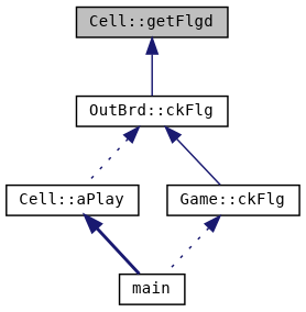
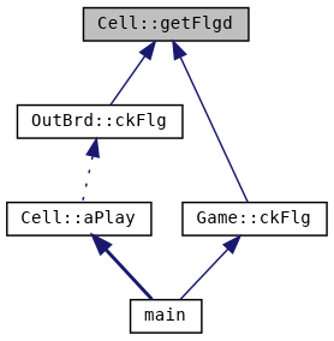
  digraph {
    fontname="DejaVu Sans Mono"
    rankdir=TB
    node [color=black fillcolor=white fontname="DejaVu Sans Mono" fontsize=10 shape=record style=filled]
    edge [color=midnightblue dir=back fontname="DejaVu Sans Mono" fontsize=10 labelfontname=Helvetica labelfontsize=10 style=solid]
    n1 [fillcolor=grey75 fontcolor=black height=0.2 label="Cell::getFlgd" width=0.4]
    n2 [height=0.2 label="OutBrd::ckFlg" width=0.4]
    n3 [height=0.2 label="Cell::aPlay" width=0.4]
    n4 [height=0.2 label="Game::ckFlg" width=0.4]
    n5 [height=0.2 label=main width=0.4]
    n1 -> n2
    n2 -> n3 [style=dotted]
-   n2 -> n4
+   n1 -> n4
    n3 -> n5 [style=bold]
-   n4 -> n5 [style=dotted]
+   n4 -> n5
  }
